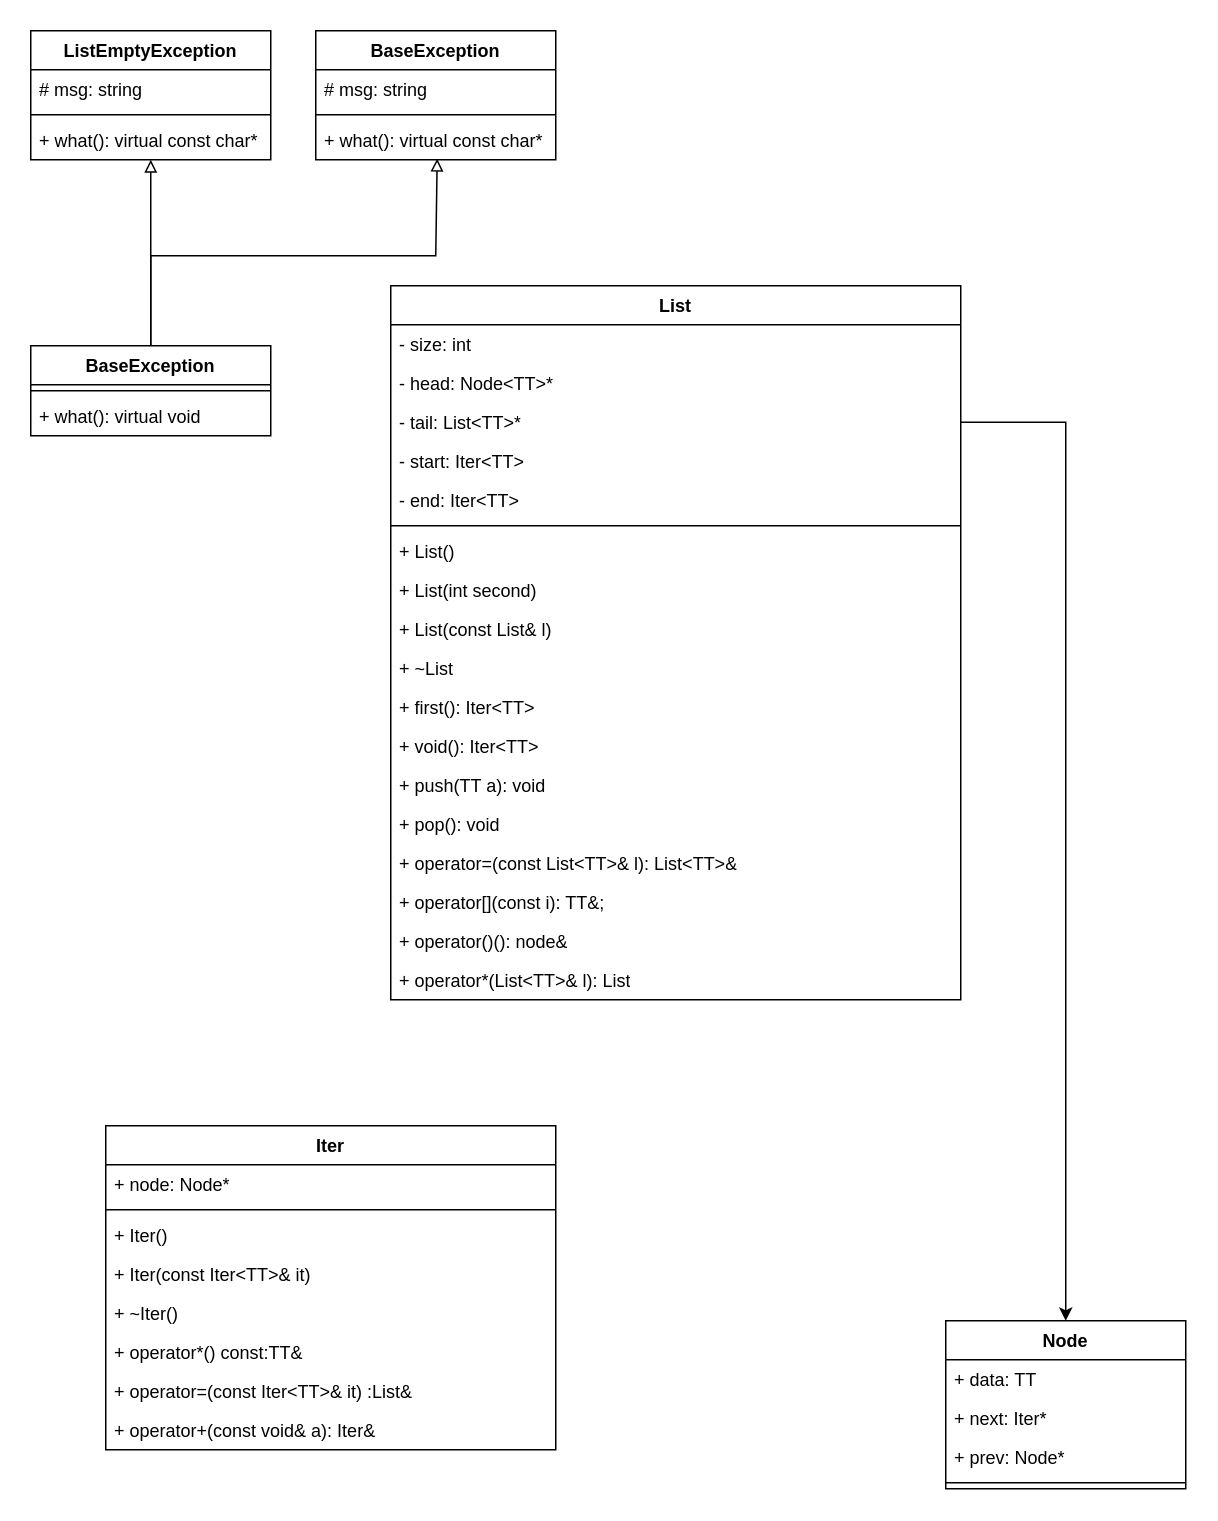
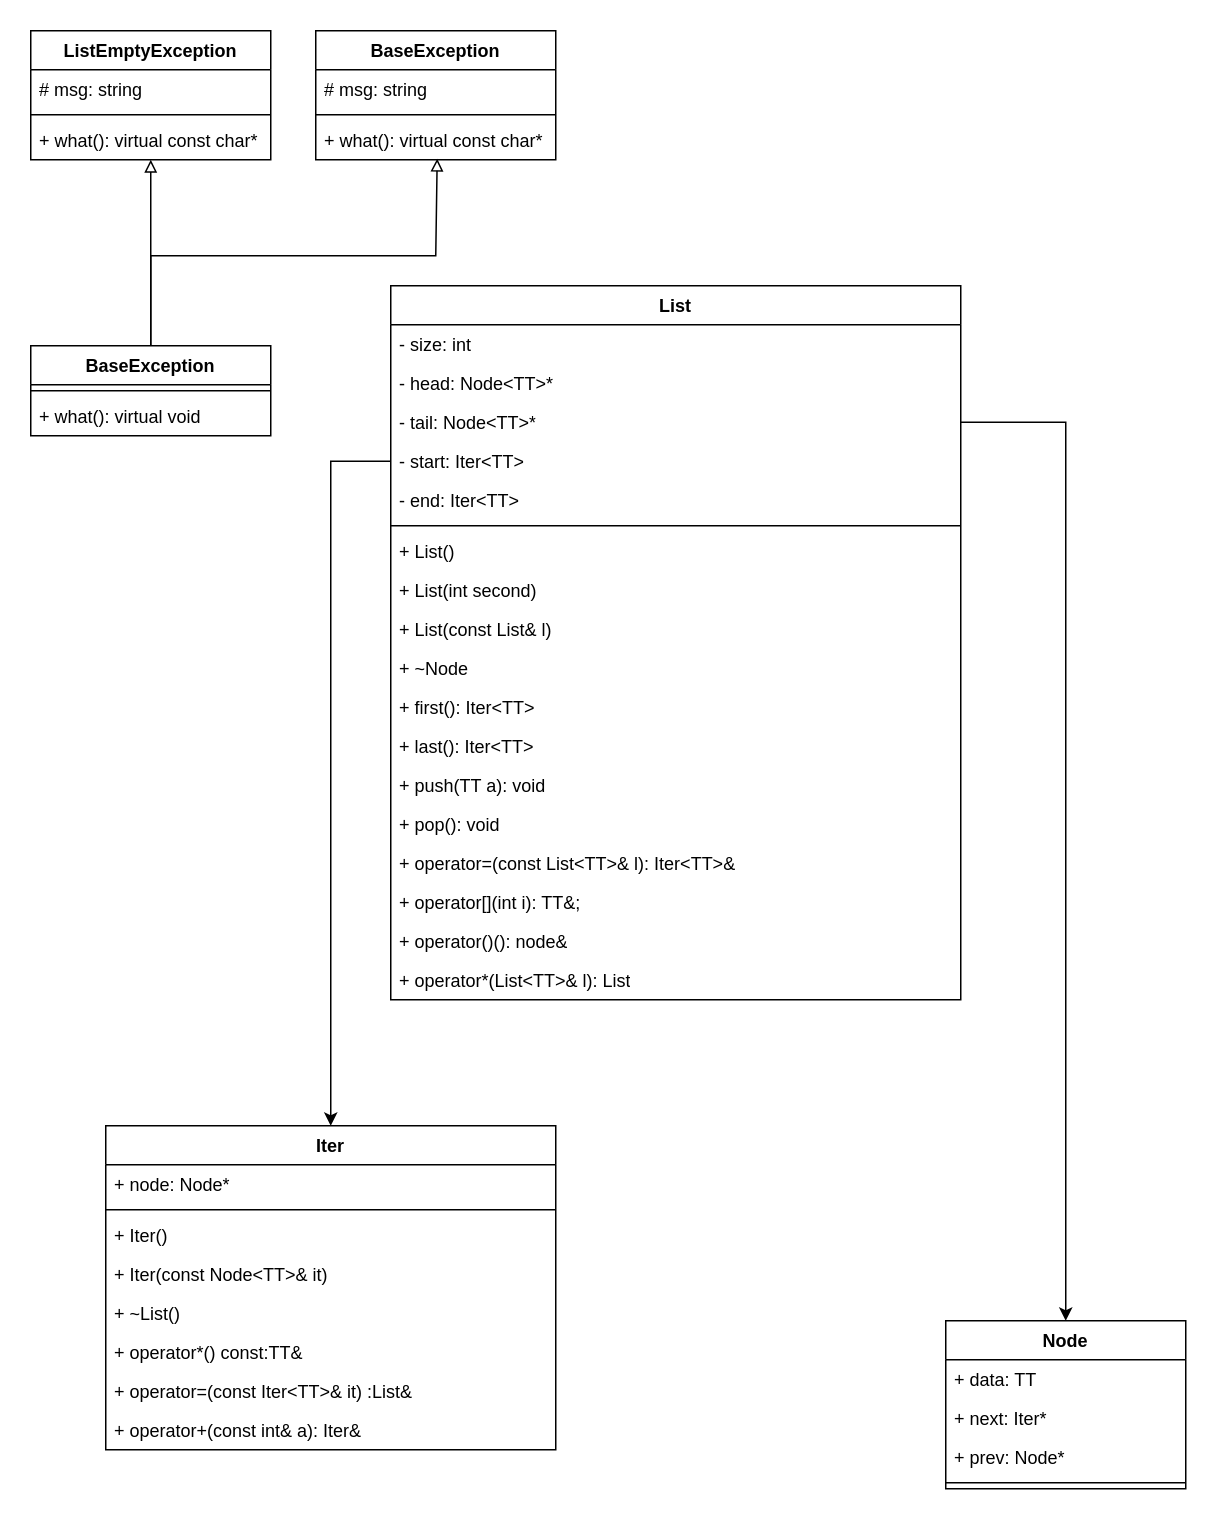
  <mxCell id="0" />
  <mxCell id="1" parent="0" />
  <mxCell id="2" value="Node" style="swimlane;fontStyle=1;align=center;verticalAlign=top;childLayout=stackLayout;horizontal=1;startSize=26;horizontalStack=0;resizeParent=1;resizeParentMax=0;resizeLast=0;collapsible=1;marginBottom=0;whiteSpace=wrap;html=1;" vertex="1" parent="1"><mxGeometry x="630" y="880" width="160" height="112" as="geometry" /></mxCell>
  <mxCell id="3" value="+ data: TT" style="text;strokeColor=none;fillColor=none;align=left;verticalAlign=top;spacingLeft=4;spacingRight=4;overflow=hidden;rotatable=0;points=[[0,0.5],[1,0.5]];portConstraint=eastwest;whiteSpace=wrap;html=1;" vertex="1" parent="2"><mxGeometry y="26" width="160" height="26" as="geometry" /></mxCell>
  <mxCell id="4" value="+ next: Iter*" style="text;strokeColor=none;fillColor=none;align=left;verticalAlign=top;spacingLeft=4;spacingRight=4;overflow=hidden;rotatable=0;points=[[0,0.5],[1,0.5]];portConstraint=eastwest;whiteSpace=wrap;html=1;" vertex="1" parent="2"><mxGeometry y="52" width="160" height="26" as="geometry" /></mxCell>
  <mxCell id="5" value="+ prev: Node*" style="text;strokeColor=none;fillColor=none;align=left;verticalAlign=top;spacingLeft=4;spacingRight=4;overflow=hidden;rotatable=0;points=[[0,0.5],[1,0.5]];portConstraint=eastwest;whiteSpace=wrap;html=1;" vertex="1" parent="2"><mxGeometry y="78" width="160" height="26" as="geometry" /></mxCell>
  <mxCell id="6" value="" style="line;strokeWidth=1;fillColor=none;align=left;verticalAlign=middle;spacingTop=-1;spacingLeft=3;spacingRight=3;rotatable=0;labelPosition=right;points=[];portConstraint=eastwest;strokeColor=inherit;" vertex="1" parent="2"><mxGeometry y="104" width="160" height="8" as="geometry" /></mxCell>
  <mxCell id="7" value="Iter" style="swimlane;fontStyle=1;align=center;verticalAlign=top;childLayout=stackLayout;horizontal=1;startSize=26;horizontalStack=0;resizeParent=1;resizeParentMax=0;resizeLast=0;collapsible=1;marginBottom=0;whiteSpace=wrap;html=1;" vertex="1" parent="1"><mxGeometry x="70" y="750" width="300" height="216" as="geometry" /></mxCell>
  <mxCell id="8" value="+ node: Node*" style="text;strokeColor=none;fillColor=none;align=left;verticalAlign=top;spacingLeft=4;spacingRight=4;overflow=hidden;rotatable=0;points=[[0,0.5],[1,0.5]];portConstraint=eastwest;whiteSpace=wrap;html=1;" vertex="1" parent="7"><mxGeometry y="26" width="300" height="26" as="geometry" /></mxCell>
  <mxCell id="9" value="" style="line;strokeWidth=1;fillColor=none;align=left;verticalAlign=middle;spacingTop=-1;spacingLeft=3;spacingRight=3;rotatable=0;labelPosition=right;points=[];portConstraint=eastwest;strokeColor=inherit;" vertex="1" parent="7"><mxGeometry y="52" width="300" height="8" as="geometry" /></mxCell>
  <mxCell id="10" value="+ Iter()" style="text;strokeColor=none;fillColor=none;align=left;verticalAlign=top;spacingLeft=4;spacingRight=4;overflow=hidden;rotatable=0;points=[[0,0.5],[1,0.5]];portConstraint=eastwest;whiteSpace=wrap;html=1;" vertex="1" parent="7"><mxGeometry y="60" width="300" height="26" as="geometry" /></mxCell>
- <mxCell id="11" value="+ Iter(const Iter&amp;lt;TT&amp;gt;&amp;amp; it)" style="text;strokeColor=none;fillColor=none;align=left;verticalAlign=top;spacingLeft=4;spacingRight=4;overflow=hidden;rotatable=0;points=[[0,0.5],[1,0.5]];portConstraint=eastwest;whiteSpace=wrap;html=1;" vertex="1" parent="7"><mxGeometry y="86" width="300" height="26" as="geometry" /></mxCell>
- <mxCell id="12" value="+ ~Iter()" style="text;strokeColor=none;fillColor=none;align=left;verticalAlign=top;spacingLeft=4;spacingRight=4;overflow=hidden;rotatable=0;points=[[0,0.5],[1,0.5]];portConstraint=eastwest;whiteSpace=wrap;html=1;" vertex="1" parent="7"><mxGeometry y="112" width="300" height="26" as="geometry" /></mxCell>
+ <mxCell id="11" value="+ Iter(const Node&amp;lt;TT&amp;gt;&amp;amp; it)" style="text;strokeColor=none;fillColor=none;align=left;verticalAlign=top;spacingLeft=4;spacingRight=4;overflow=hidden;rotatable=0;points=[[0,0.5],[1,0.5]];portConstraint=eastwest;whiteSpace=wrap;html=1;" vertex="1" parent="7"><mxGeometry y="86" width="300" height="26" as="geometry" /></mxCell>
+ <mxCell id="12" value="+ ~List()" style="text;strokeColor=none;fillColor=none;align=left;verticalAlign=top;spacingLeft=4;spacingRight=4;overflow=hidden;rotatable=0;points=[[0,0.5],[1,0.5]];portConstraint=eastwest;whiteSpace=wrap;html=1;" vertex="1" parent="7"><mxGeometry y="112" width="300" height="26" as="geometry" /></mxCell>
  <mxCell id="13" value="+ operator*() const:TT&amp;amp;" style="text;strokeColor=none;fillColor=none;align=left;verticalAlign=top;spacingLeft=4;spacingRight=4;overflow=hidden;rotatable=0;points=[[0,0.5],[1,0.5]];portConstraint=eastwest;whiteSpace=wrap;html=1;" vertex="1" parent="7"><mxGeometry y="138" width="300" height="26" as="geometry" /></mxCell>
  <mxCell id="14" value="+ operator=(const Iter&amp;lt;TT&amp;gt;&amp;amp; it) :List&amp;amp;" style="text;strokeColor=none;fillColor=none;align=left;verticalAlign=top;spacingLeft=4;spacingRight=4;overflow=hidden;rotatable=0;points=[[0,0.5],[1,0.5]];portConstraint=eastwest;whiteSpace=wrap;html=1;" vertex="1" parent="7"><mxGeometry y="164" width="300" height="26" as="geometry" /></mxCell>
- <mxCell id="15" value="+ operator+(const void&amp;amp; a): Iter&amp;amp;" style="text;strokeColor=none;fillColor=none;align=left;verticalAlign=top;spacingLeft=4;spacingRight=4;overflow=hidden;rotatable=0;points=[[0,0.5],[1,0.5]];portConstraint=eastwest;whiteSpace=wrap;html=1;" vertex="1" parent="7"><mxGeometry y="190" width="300" height="26" as="geometry" /></mxCell>
+ <mxCell id="15" value="+ operator+(const int&amp;amp; a): Iter&amp;amp;" style="text;strokeColor=none;fillColor=none;align=left;verticalAlign=top;spacingLeft=4;spacingRight=4;overflow=hidden;rotatable=0;points=[[0,0.5],[1,0.5]];portConstraint=eastwest;whiteSpace=wrap;html=1;" vertex="1" parent="7"><mxGeometry y="190" width="300" height="26" as="geometry" /></mxCell>
  <mxCell id="16" style="edgeStyle=orthogonalEdgeStyle;rounded=0;orthogonalLoop=1;jettySize=auto;html=1;entryX=0.5;entryY=0;entryDx=0;entryDy=0;exitX=1;exitY=0.5;exitDx=0;exitDy=0;" edge="1" parent="1" source="20" target="2"><mxGeometry relative="1" as="geometry"><Array as="points"><mxPoint x="710" y="281" /></Array></mxGeometry></mxCell>
  <mxCell id="17" value="List" style="swimlane;fontStyle=1;align=center;verticalAlign=top;childLayout=stackLayout;horizontal=1;startSize=26;horizontalStack=0;resizeParent=1;resizeParentMax=0;resizeLast=0;collapsible=1;marginBottom=0;whiteSpace=wrap;html=1;" vertex="1" parent="1"><mxGeometry x="260" y="190" width="380" height="476" as="geometry" /></mxCell>
  <mxCell id="18" value="- size: int" style="text;strokeColor=none;fillColor=none;align=left;verticalAlign=top;spacingLeft=4;spacingRight=4;overflow=hidden;rotatable=0;points=[[0,0.5],[1,0.5]];portConstraint=eastwest;whiteSpace=wrap;html=1;" vertex="1" parent="17"><mxGeometry y="26" width="380" height="26" as="geometry" /></mxCell>
  <mxCell id="19" value="- head: Node&amp;lt;TT&amp;gt;*" style="text;strokeColor=none;fillColor=none;align=left;verticalAlign=top;spacingLeft=4;spacingRight=4;overflow=hidden;rotatable=0;points=[[0,0.5],[1,0.5]];portConstraint=eastwest;whiteSpace=wrap;html=1;" vertex="1" parent="17"><mxGeometry y="52" width="380" height="26" as="geometry" /></mxCell>
- <mxCell id="20" value="- tail: List&amp;lt;TT&amp;gt;*" style="text;strokeColor=none;fillColor=none;align=left;verticalAlign=top;spacingLeft=4;spacingRight=4;overflow=hidden;rotatable=0;points=[[0,0.5],[1,0.5]];portConstraint=eastwest;whiteSpace=wrap;html=1;" vertex="1" parent="17"><mxGeometry y="78" width="380" height="26" as="geometry" /></mxCell>
+ <mxCell id="20" value="- tail: Node&amp;lt;TT&amp;gt;*" style="text;strokeColor=none;fillColor=none;align=left;verticalAlign=top;spacingLeft=4;spacingRight=4;overflow=hidden;rotatable=0;points=[[0,0.5],[1,0.5]];portConstraint=eastwest;whiteSpace=wrap;html=1;" vertex="1" parent="17"><mxGeometry y="78" width="380" height="26" as="geometry" /></mxCell>
  <mxCell id="21" value="- start: Iter&amp;lt;TT&amp;gt;" style="text;strokeColor=none;fillColor=none;align=left;verticalAlign=top;spacingLeft=4;spacingRight=4;overflow=hidden;rotatable=0;points=[[0,0.5],[1,0.5]];portConstraint=eastwest;whiteSpace=wrap;html=1;" vertex="1" parent="17"><mxGeometry y="104" width="380" height="26" as="geometry" /></mxCell>
  <mxCell id="22" value="- end: Iter&amp;lt;TT&amp;gt;" style="text;strokeColor=none;fillColor=none;align=left;verticalAlign=top;spacingLeft=4;spacingRight=4;overflow=hidden;rotatable=0;points=[[0,0.5],[1,0.5]];portConstraint=eastwest;whiteSpace=wrap;html=1;" vertex="1" parent="17"><mxGeometry y="130" width="380" height="26" as="geometry" /></mxCell>
  <mxCell id="23" value="" style="line;strokeWidth=1;fillColor=none;align=left;verticalAlign=middle;spacingTop=-1;spacingLeft=3;spacingRight=3;rotatable=0;labelPosition=right;points=[];portConstraint=eastwest;strokeColor=inherit;" vertex="1" parent="17"><mxGeometry y="156" width="380" height="8" as="geometry" /></mxCell>
  <mxCell id="24" value="+ List()" style="text;strokeColor=none;fillColor=none;align=left;verticalAlign=top;spacingLeft=4;spacingRight=4;overflow=hidden;rotatable=0;points=[[0,0.5],[1,0.5]];portConstraint=eastwest;whiteSpace=wrap;html=1;" vertex="1" parent="17"><mxGeometry y="164" width="380" height="26" as="geometry" /></mxCell>
  <mxCell id="25" value="+ List(int second)" style="text;strokeColor=none;fillColor=none;align=left;verticalAlign=top;spacingLeft=4;spacingRight=4;overflow=hidden;rotatable=0;points=[[0,0.5],[1,0.5]];portConstraint=eastwest;whiteSpace=wrap;html=1;" vertex="1" parent="17"><mxGeometry y="190" width="380" height="26" as="geometry" /></mxCell>
  <mxCell id="26" value="+ List(const List&amp;amp; l)" style="text;strokeColor=none;fillColor=none;align=left;verticalAlign=top;spacingLeft=4;spacingRight=4;overflow=hidden;rotatable=0;points=[[0,0.5],[1,0.5]];portConstraint=eastwest;whiteSpace=wrap;html=1;" vertex="1" parent="17"><mxGeometry y="216" width="380" height="26" as="geometry" /></mxCell>
- <mxCell id="27" value="+ ~List" style="text;strokeColor=none;fillColor=none;align=left;verticalAlign=top;spacingLeft=4;spacingRight=4;overflow=hidden;rotatable=0;points=[[0,0.5],[1,0.5]];portConstraint=eastwest;whiteSpace=wrap;html=1;" vertex="1" parent="17"><mxGeometry y="242" width="380" height="26" as="geometry" /></mxCell>
+ <mxCell id="27" value="+ ~Node" style="text;strokeColor=none;fillColor=none;align=left;verticalAlign=top;spacingLeft=4;spacingRight=4;overflow=hidden;rotatable=0;points=[[0,0.5],[1,0.5]];portConstraint=eastwest;whiteSpace=wrap;html=1;" vertex="1" parent="17"><mxGeometry y="242" width="380" height="26" as="geometry" /></mxCell>
  <mxCell id="28" value="+ first(): Iter&amp;lt;TT&amp;gt;" style="text;strokeColor=none;fillColor=none;align=left;verticalAlign=top;spacingLeft=4;spacingRight=4;overflow=hidden;rotatable=0;points=[[0,0.5],[1,0.5]];portConstraint=eastwest;whiteSpace=wrap;html=1;" vertex="1" parent="17"><mxGeometry y="268" width="380" height="26" as="geometry" /></mxCell>
- <mxCell id="29" value="+ void(): Iter&amp;lt;TT&amp;gt;" style="text;strokeColor=none;fillColor=none;align=left;verticalAlign=top;spacingLeft=4;spacingRight=4;overflow=hidden;rotatable=0;points=[[0,0.5],[1,0.5]];portConstraint=eastwest;whiteSpace=wrap;html=1;" vertex="1" parent="17"><mxGeometry y="294" width="380" height="26" as="geometry" /></mxCell>
+ <mxCell id="29" value="+ last(): Iter&amp;lt;TT&amp;gt;" style="text;strokeColor=none;fillColor=none;align=left;verticalAlign=top;spacingLeft=4;spacingRight=4;overflow=hidden;rotatable=0;points=[[0,0.5],[1,0.5]];portConstraint=eastwest;whiteSpace=wrap;html=1;" vertex="1" parent="17"><mxGeometry y="294" width="380" height="26" as="geometry" /></mxCell>
  <mxCell id="30" value="+ push(TT a): void" style="text;strokeColor=none;fillColor=none;align=left;verticalAlign=top;spacingLeft=4;spacingRight=4;overflow=hidden;rotatable=0;points=[[0,0.5],[1,0.5]];portConstraint=eastwest;whiteSpace=wrap;html=1;" vertex="1" parent="17"><mxGeometry y="320" width="380" height="26" as="geometry" /></mxCell>
  <mxCell id="31" value="+ pop(): void" style="text;strokeColor=none;fillColor=none;align=left;verticalAlign=top;spacingLeft=4;spacingRight=4;overflow=hidden;rotatable=0;points=[[0,0.5],[1,0.5]];portConstraint=eastwest;whiteSpace=wrap;html=1;" vertex="1" parent="17"><mxGeometry y="346" width="380" height="26" as="geometry" /></mxCell>
- <mxCell id="32" value="+ operator=(const List&amp;lt;TT&amp;gt;&amp;amp; l): List&amp;lt;TT&amp;gt;&amp;amp;" style="text;strokeColor=none;fillColor=none;align=left;verticalAlign=top;spacingLeft=4;spacingRight=4;overflow=hidden;rotatable=0;points=[[0,0.5],[1,0.5]];portConstraint=eastwest;whiteSpace=wrap;html=1;" vertex="1" parent="17"><mxGeometry y="372" width="380" height="26" as="geometry" /></mxCell>
- <mxCell id="33" value="+ operator[](const i): TT&amp;amp;;" style="text;strokeColor=none;fillColor=none;align=left;verticalAlign=top;spacingLeft=4;spacingRight=4;overflow=hidden;rotatable=0;points=[[0,0.5],[1,0.5]];portConstraint=eastwest;whiteSpace=wrap;html=1;" vertex="1" parent="17"><mxGeometry y="398" width="380" height="26" as="geometry" /></mxCell>
+ <mxCell id="32" value="+ operator=(const List&amp;lt;TT&amp;gt;&amp;amp; l): Iter&amp;lt;TT&amp;gt;&amp;amp;" style="text;strokeColor=none;fillColor=none;align=left;verticalAlign=top;spacingLeft=4;spacingRight=4;overflow=hidden;rotatable=0;points=[[0,0.5],[1,0.5]];portConstraint=eastwest;whiteSpace=wrap;html=1;" vertex="1" parent="17"><mxGeometry y="372" width="380" height="26" as="geometry" /></mxCell>
+ <mxCell id="33" value="+ operator[](int i): TT&amp;amp;;" style="text;strokeColor=none;fillColor=none;align=left;verticalAlign=top;spacingLeft=4;spacingRight=4;overflow=hidden;rotatable=0;points=[[0,0.5],[1,0.5]];portConstraint=eastwest;whiteSpace=wrap;html=1;" vertex="1" parent="17"><mxGeometry y="398" width="380" height="26" as="geometry" /></mxCell>
  <mxCell id="34" value="+ operator()(): node&amp;amp;" style="text;strokeColor=none;fillColor=none;align=left;verticalAlign=top;spacingLeft=4;spacingRight=4;overflow=hidden;rotatable=0;points=[[0,0.5],[1,0.5]];portConstraint=eastwest;whiteSpace=wrap;html=1;" vertex="1" parent="17"><mxGeometry y="424" width="380" height="26" as="geometry" /></mxCell>
  <mxCell id="35" value="+ operator*(List&amp;lt;TT&amp;gt;&amp;amp; l): List" style="text;strokeColor=none;fillColor=none;align=left;verticalAlign=top;spacingLeft=4;spacingRight=4;overflow=hidden;rotatable=0;points=[[0,0.5],[1,0.5]];portConstraint=eastwest;whiteSpace=wrap;html=1;" vertex="1" parent="17"><mxGeometry y="450" width="380" height="26" as="geometry" /></mxCell>
+ <mxCell id="36" style="edgeStyle=orthogonalEdgeStyle;rounded=0;orthogonalLoop=1;jettySize=auto;html=1;entryX=0.5;entryY=0;entryDx=0;entryDy=0;" edge="1" parent="1" source="21" target="7"><mxGeometry relative="1" as="geometry" /></mxCell>
  <mxCell id="37" value="BaseException" style="swimlane;fontStyle=1;align=center;verticalAlign=top;childLayout=stackLayout;horizontal=1;startSize=26;horizontalStack=0;resizeParent=1;resizeParentMax=0;resizeLast=0;collapsible=1;marginBottom=0;whiteSpace=wrap;html=1;" vertex="1" parent="1"><mxGeometry x="20" y="230" width="160" height="60" as="geometry" /></mxCell>
  <mxCell id="38" value="" style="line;strokeWidth=1;fillColor=none;align=left;verticalAlign=middle;spacingTop=-1;spacingLeft=3;spacingRight=3;rotatable=0;labelPosition=right;points=[];portConstraint=eastwest;strokeColor=inherit;" vertex="1" parent="37"><mxGeometry y="26" width="160" height="8" as="geometry" /></mxCell>
  <mxCell id="39" value="+ what(): virtual void" style="text;strokeColor=none;fillColor=none;align=left;verticalAlign=top;spacingLeft=4;spacingRight=4;overflow=hidden;rotatable=0;points=[[0,0.5],[1,0.5]];portConstraint=eastwest;whiteSpace=wrap;html=1;" vertex="1" parent="37"><mxGeometry y="34" width="160" height="26" as="geometry" /></mxCell>
  <mxCell id="40" value="ListEmptyException" style="swimlane;fontStyle=1;align=center;verticalAlign=top;childLayout=stackLayout;horizontal=1;startSize=26;horizontalStack=0;resizeParent=1;resizeParentMax=0;resizeLast=0;collapsible=1;marginBottom=0;whiteSpace=wrap;html=1;" vertex="1" parent="1"><mxGeometry x="20" y="20" width="160" height="86" as="geometry" /></mxCell>
  <mxCell id="41" value="# msg: string" style="text;strokeColor=none;fillColor=none;align=left;verticalAlign=top;spacingLeft=4;spacingRight=4;overflow=hidden;rotatable=0;points=[[0,0.5],[1,0.5]];portConstraint=eastwest;whiteSpace=wrap;html=1;" vertex="1" parent="40"><mxGeometry y="26" width="160" height="26" as="geometry" /></mxCell>
  <mxCell id="42" value="" style="line;strokeWidth=1;fillColor=none;align=left;verticalAlign=middle;spacingTop=-1;spacingLeft=3;spacingRight=3;rotatable=0;labelPosition=right;points=[];portConstraint=eastwest;strokeColor=inherit;" vertex="1" parent="40"><mxGeometry y="52" width="160" height="8" as="geometry" /></mxCell>
  <mxCell id="43" value="+ what(): virtual const char*" style="text;strokeColor=none;fillColor=none;align=left;verticalAlign=top;spacingLeft=4;spacingRight=4;overflow=hidden;rotatable=0;points=[[0,0.5],[1,0.5]];portConstraint=eastwest;whiteSpace=wrap;html=1;" vertex="1" parent="40"><mxGeometry y="60" width="160" height="26" as="geometry" /></mxCell>
  <mxCell id="44" value="BaseException" style="swimlane;fontStyle=1;align=center;verticalAlign=top;childLayout=stackLayout;horizontal=1;startSize=26;horizontalStack=0;resizeParent=1;resizeParentMax=0;resizeLast=0;collapsible=1;marginBottom=0;whiteSpace=wrap;html=1;" vertex="1" parent="1"><mxGeometry x="210" y="20" width="160" height="86" as="geometry" /></mxCell>
  <mxCell id="45" value="# msg: string" style="text;strokeColor=none;fillColor=none;align=left;verticalAlign=top;spacingLeft=4;spacingRight=4;overflow=hidden;rotatable=0;points=[[0,0.5],[1,0.5]];portConstraint=eastwest;whiteSpace=wrap;html=1;" vertex="1" parent="44"><mxGeometry y="26" width="160" height="26" as="geometry" /></mxCell>
  <mxCell id="46" value="" style="line;strokeWidth=1;fillColor=none;align=left;verticalAlign=middle;spacingTop=-1;spacingLeft=3;spacingRight=3;rotatable=0;labelPosition=right;points=[];portConstraint=eastwest;strokeColor=inherit;" vertex="1" parent="44"><mxGeometry y="52" width="160" height="8" as="geometry" /></mxCell>
  <mxCell id="47" value="+ what(): virtual const char*" style="text;strokeColor=none;fillColor=none;align=left;verticalAlign=top;spacingLeft=4;spacingRight=4;overflow=hidden;rotatable=0;points=[[0,0.5],[1,0.5]];portConstraint=eastwest;whiteSpace=wrap;html=1;" vertex="1" parent="44"><mxGeometry y="60" width="160" height="26" as="geometry" /></mxCell>
  <mxCell id="48" style="edgeStyle=orthogonalEdgeStyle;rounded=0;orthogonalLoop=1;jettySize=auto;html=1;exitX=0.5;exitY=0;exitDx=0;exitDy=0;endArrow=block;endFill=0;entryX=0.5;entryY=1;entryDx=0;entryDy=0;" edge="1" parent="1" source="37" target="40"><mxGeometry relative="1" as="geometry"><mxPoint x="99.72" y="218" as="sourcePoint" /><mxPoint x="99.72" y="170" as="targetPoint" /><Array as="points" /></mxGeometry></mxCell>
  <mxCell id="49" style="edgeStyle=orthogonalEdgeStyle;rounded=0;orthogonalLoop=1;jettySize=auto;html=1;exitX=0.5;exitY=0;exitDx=0;exitDy=0;endArrow=block;endFill=0;entryX=0.506;entryY=0.972;entryDx=0;entryDy=0;entryPerimeter=0;" edge="1" parent="1" source="37" target="47"><mxGeometry relative="1" as="geometry"><mxPoint x="289.8" y="150" as="sourcePoint" /><mxPoint x="289.8" y="80" as="targetPoint" /><Array as="points"><mxPoint x="100" y="170" /><mxPoint x="290" y="170" /><mxPoint x="290" y="105" /></Array></mxGeometry></mxCell>
